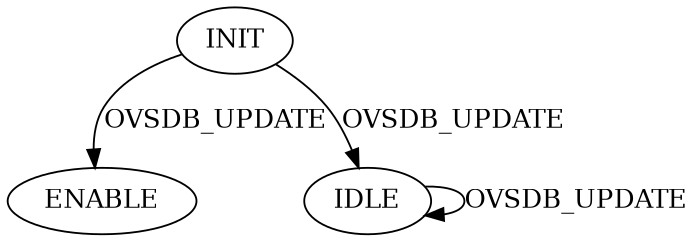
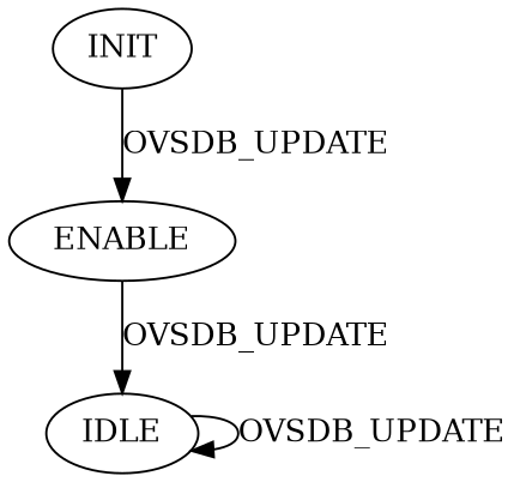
  digraph {
    INIT [init=true]
    ENABLE
    IDLE
    INIT -> ENABLE [label=OVSDB_UPDATE]
-   INIT -> IDLE [label=OVSDB_UPDATE]
+   ENABLE -> IDLE [label=OVSDB_UPDATE]
    IDLE -> IDLE [label=OVSDB_UPDATE]
  }
